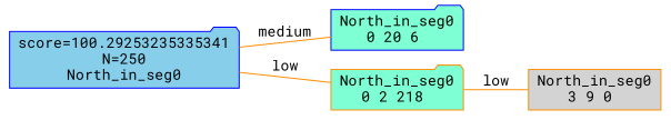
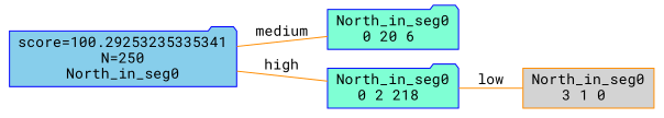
  digraph {
    fontname="Roboto Mono"
    rankdir=LR
    node [color=blue fillcolor=aquamarine fontname="Roboto Mono" shape=folder style=filled]
    edge [color=darkorange dir=none fontname="Roboto Mono"]
    n1 [fillcolor=skyblue label="score=100.29253235335341\nN=250\nNorth_in_seg0"]
-   n2 [color=darkorange fillcolor=lightgrey label="North_in_seg0\n3 9 0 " shape=box]
+   n2 [color=darkorange fillcolor=lightgrey label="North_in_seg0\n3 1 0 " shape=box]
    n3 [label="North_in_seg0\n0 20 6 "]
-   n4 [color=darkorange label="North_in_seg0\n0 2 218 "]
+   n4 [label="North_in_seg0\n0 2 218 "]
    subgraph sub_1 {
      rank=same
      n1
    }
    subgraph sub_2 {
      rank=same
      n2
    }
    subgraph sub_3 {
      rank=same
      n3
    }
    subgraph sub_4 {
      rank=same
      n4
    }
    n1 -> n3 [label=medium]
-   n1 -> n4 [label=low]
+   n1 -> n4 [label=high]
    n4 -> n2 [label=low]
  }
